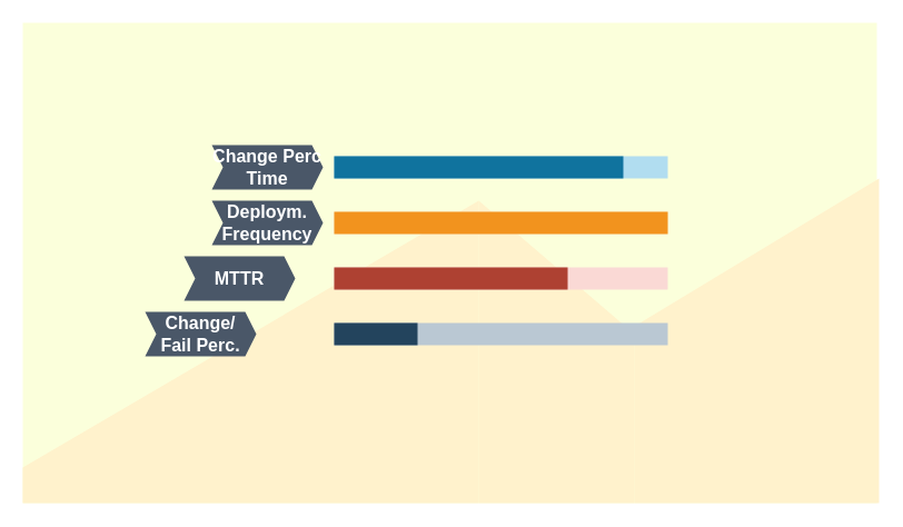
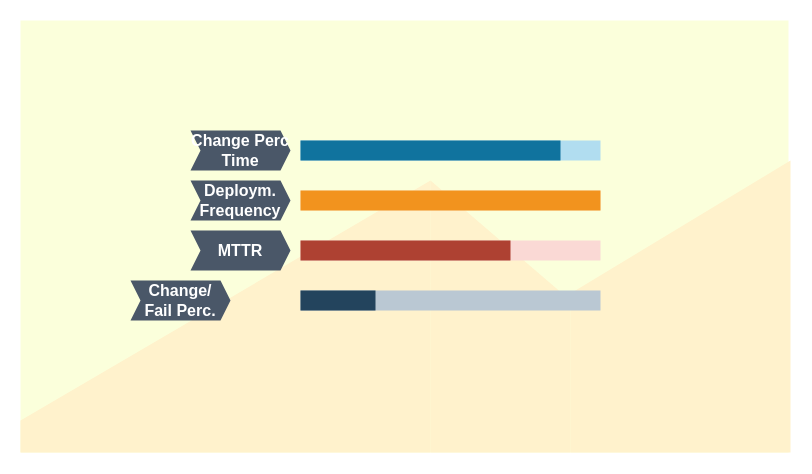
  <mxCell id="0" />
  <mxCell id="1" parent="0" />
  <mxCell id="2" value="" style="rounded=0;whiteSpace=wrap;html=1;imageWidth=200;imageHeight=24;fillColor=#FBFFDB;strokeColor=none;gradientDirection=west;imageAspect=0;fontColor=#333333;fillStyle=auto;" parent="1" vertex="1"><mxGeometry x="20" y="20" width="768" height="432" as="geometry" /></mxCell>
  <mxCell id="3" value="" style="shape=manualInput;whiteSpace=wrap;html=1;glass=0;comic=0;fillStyle=auto;fillColor=#FFF2CC;sketch=0;size=133;strokeColor=none;" parent="1" vertex="1"><mxGeometry x="570" y="160" width="220" height="292" as="geometry" /></mxCell>
  <mxCell id="4" value="" style="shape=manualInput;whiteSpace=wrap;html=1;glass=0;comic=0;fillStyle=auto;fillColor=#FFF2CC;sketch=0;size=120;strokeColor=none;flipH=1;" parent="1" vertex="1"><mxGeometry x="430" y="180" width="140" height="272" as="geometry" /></mxCell>
  <mxCell id="5" value="" style="shape=manualInput;whiteSpace=wrap;html=1;glass=0;comic=0;fillStyle=auto;fillColor=#FFF2CC;sketch=0;size=240;strokeColor=none;" parent="1" vertex="1"><mxGeometry x="20" y="180" width="410" height="272" as="geometry" /></mxCell>
  <mxCell id="6" value="Change Perc Time" style="shape=step;perimeter=stepPerimeter;whiteSpace=wrap;html=1;fixedSize=1;size=10;fillColor=#4A5768;strokeColor=none;fontSize=16;fontColor=#ffffff;fontStyle=1;rounded=0;" parent="1" vertex="1"><mxGeometry x="190" y="130" width="100" height="40" as="geometry" /></mxCell>
  <mxCell id="7" value="" style="whiteSpace=wrap;html=1;fixedSize=1;size=10;fillColor=#B1DDF0;strokeColor=none;" parent="1" vertex="1"><mxGeometry x="300" y="140" width="300" height="20" as="geometry" /></mxCell>
  <mxCell id="8" value="" style="whiteSpace=wrap;html=1;fixedSize=1;size=10;fillColor=#10739E;strokeColor=none;shadow=0;" parent="1" vertex="1"><mxGeometry x="300" y="140" width="260" height="20" as="geometry" /></mxCell>
  <mxCell id="9" value="Deploym. Frequency" style="shape=step;perimeter=stepPerimeter;whiteSpace=wrap;html=1;fixedSize=1;size=10;fillColor=#4A5768;strokeColor=none;fontSize=16;fontColor=#ffffff;fontStyle=1;rounded=0;" parent="1" vertex="1"><mxGeometry x="190" y="180" width="100" height="40" as="geometry" /></mxCell>
  <mxCell id="10" value="" style="whiteSpace=wrap;html=1;fixedSize=1;size=10;fillColor=#FCE7CD;strokeColor=none;" parent="1" vertex="1"><mxGeometry x="300" y="190" width="300" height="20" as="geometry" /></mxCell>
  <mxCell id="11" value="" style="whiteSpace=wrap;html=1;fixedSize=1;size=10;fillColor=#F2931E;strokeColor=none;shadow=0;" parent="1" vertex="1"><mxGeometry x="300" y="190" width="300" height="20" as="geometry" /></mxCell>
- <mxCell id="12" value="MTTR" style="shape=step;perimeter=stepPerimeter;whiteSpace=wrap;html=1;fixedSize=1;size=10;fillColor=#4A5768;strokeColor=none;fontSize=16;fontColor=#ffffff;fontStyle=1;rounded=0;" parent="1" vertex="1"><mxGeometry x="165" y="230" width="100" height="40" as="geometry" /></mxCell>
+ <mxCell id="12" value="MTTR" style="shape=step;perimeter=stepPerimeter;whiteSpace=wrap;html=1;fixedSize=1;size=10;fillColor=#4A5768;strokeColor=none;fontSize=16;fontColor=#ffffff;fontStyle=1;rounded=0;" parent="1" vertex="1"><mxGeometry x="190" y="230" width="100" height="40" as="geometry" /></mxCell>
  <mxCell id="13" value="" style="whiteSpace=wrap;html=1;fixedSize=1;size=10;fillColor=#FAD9D5;strokeColor=none;" parent="1" vertex="1"><mxGeometry x="300" y="240" width="300" height="20" as="geometry" /></mxCell>
  <mxCell id="14" value="" style="whiteSpace=wrap;html=1;fixedSize=1;size=10;fillColor=#AE4132;strokeColor=none;shadow=0;" parent="1" vertex="1"><mxGeometry x="300" y="240" width="210" height="20" as="geometry" /></mxCell>
  <mxCell id="15" value="Change/&lt;br&gt;Fail Perc." style="shape=step;perimeter=stepPerimeter;whiteSpace=wrap;html=1;fixedSize=1;size=10;fillColor=#4A5768;strokeColor=none;fontSize=16;fontColor=#ffffff;fontStyle=1;rounded=0;" parent="1" vertex="1"><mxGeometry x="130" y="280" width="100" height="40" as="geometry" /></mxCell>
  <mxCell id="16" value="" style="whiteSpace=wrap;html=1;fixedSize=1;size=10;fillColor=#BAC8D3;strokeColor=none;" parent="1" vertex="1"><mxGeometry x="300" y="290" width="300" height="20" as="geometry" /></mxCell>
  <mxCell id="17" value="" style="whiteSpace=wrap;html=1;fixedSize=1;size=10;fillColor=#23445D;strokeColor=none;shadow=0;" parent="1" vertex="1"><mxGeometry x="300" y="290" width="75" height="20" as="geometry" /></mxCell>
